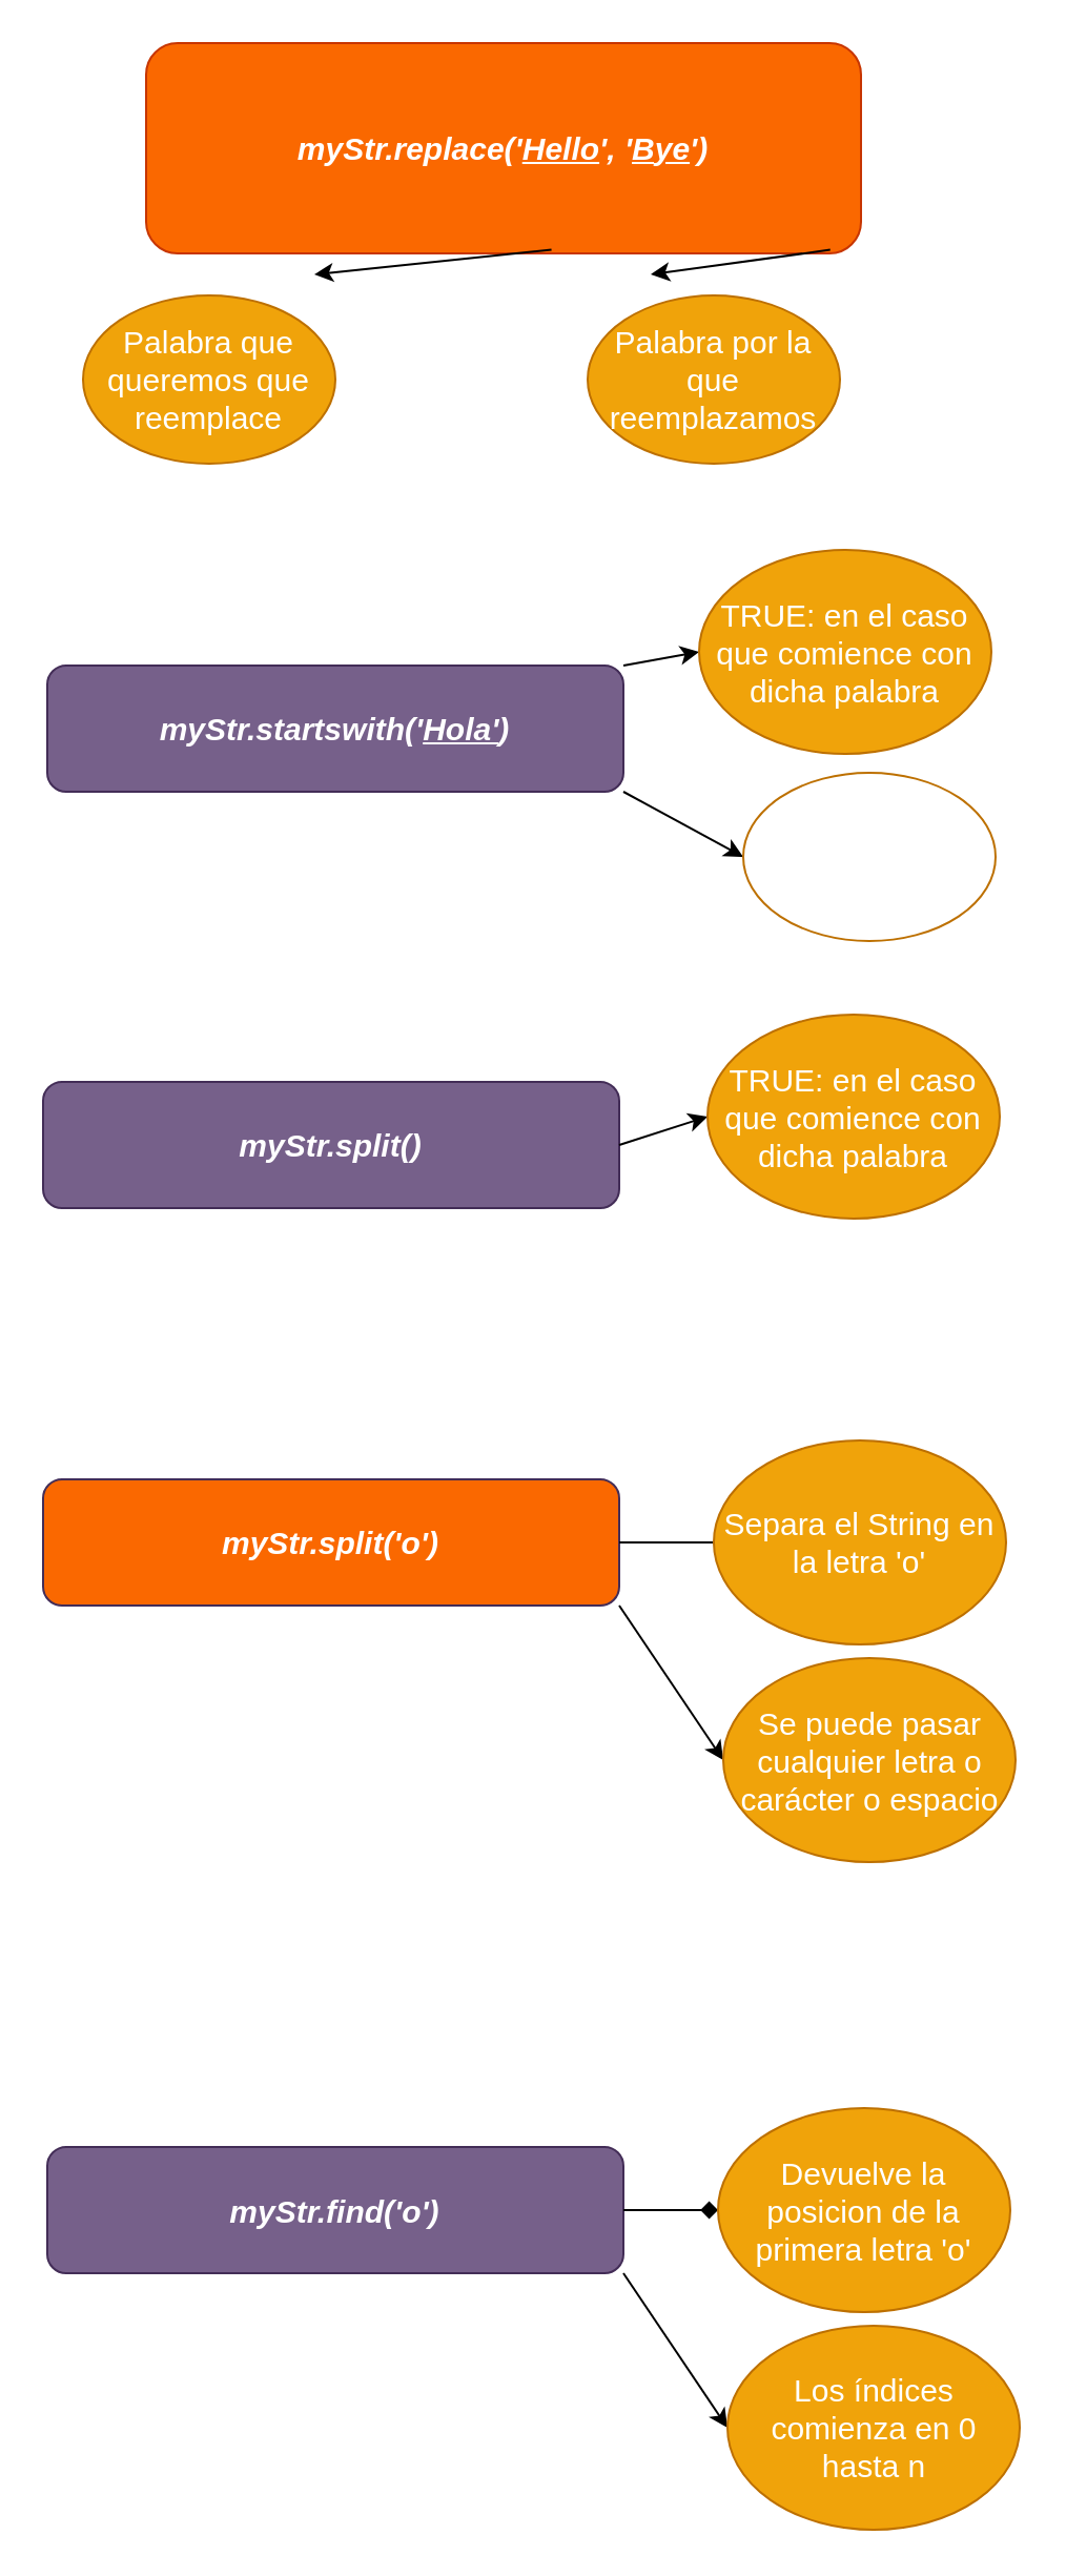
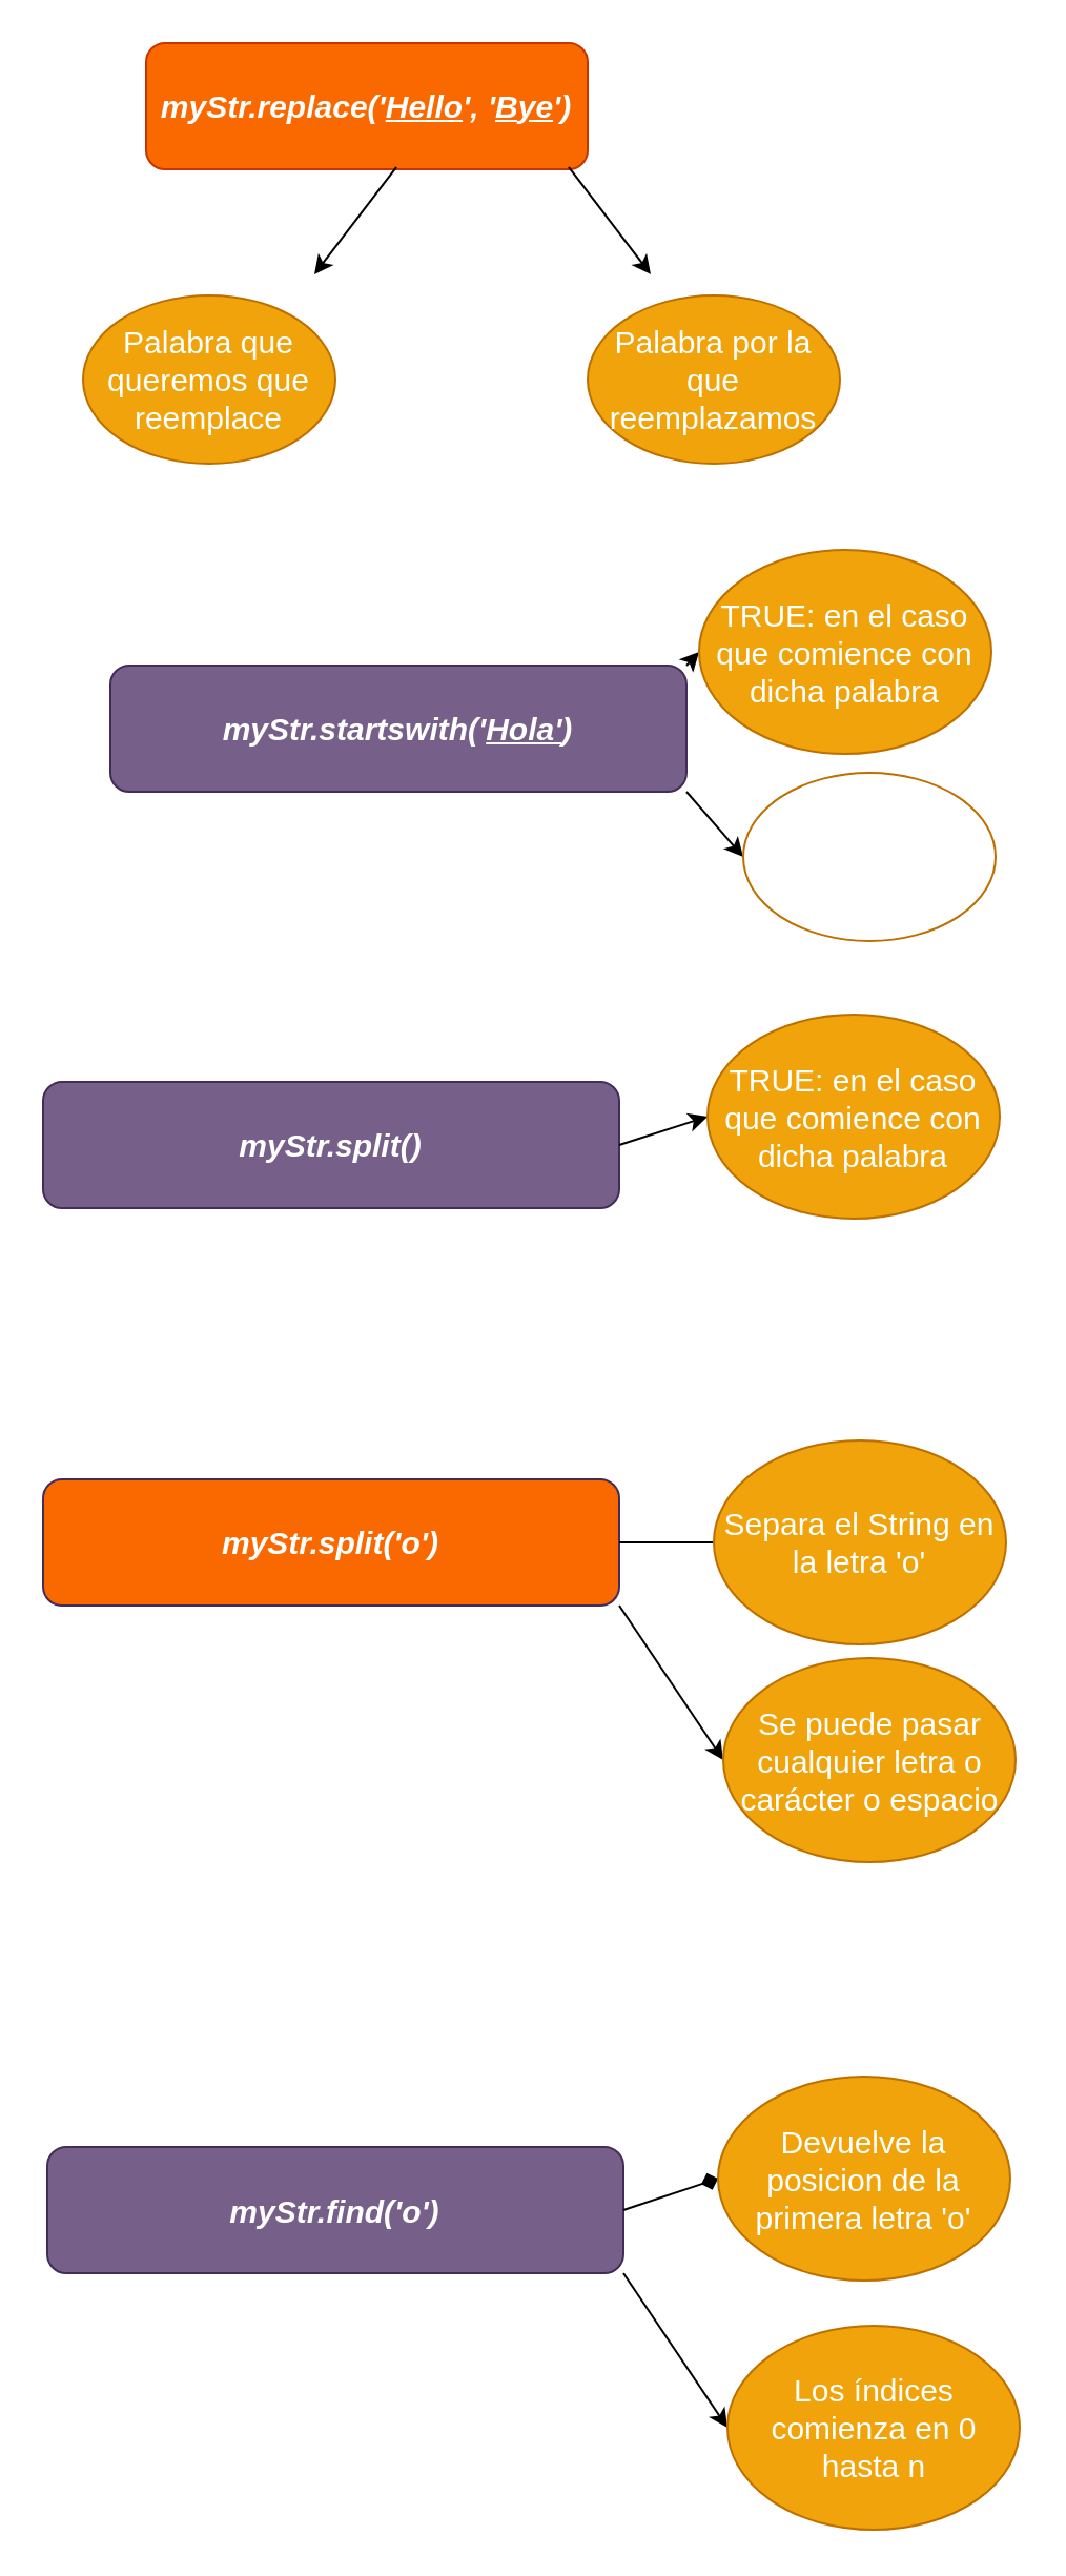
  <mxCell id="0" />
  <mxCell id="1" parent="0" />
- <mxCell id="2" value="&lt;i&gt;&lt;font style=&quot;font-size: 15px&quot;&gt;myStr.replace('&lt;u&gt;Hello&lt;/u&gt;', '&lt;u&gt;Bye&lt;/u&gt;')&lt;/font&gt;&lt;/i&gt;" style="rounded=1;whiteSpace=wrap;html=1;fillColor=#fa6800;strokeColor=#C73500;fontStyle=1;fontSize=15;fontColor=#ffffff;" parent="1" vertex="1"><mxGeometry x="69" y="20" width="340" height="100" as="geometry" /></mxCell>
+ <mxCell id="2" value="&lt;i&gt;&lt;font style=&quot;font-size: 15px&quot;&gt;myStr.replace('&lt;u&gt;Hello&lt;/u&gt;', '&lt;u&gt;Bye&lt;/u&gt;')&lt;/font&gt;&lt;/i&gt;" style="rounded=1;whiteSpace=wrap;html=1;fillColor=#fa6800;strokeColor=#C73500;fontStyle=1;fontSize=15;fontColor=#ffffff;" parent="1" vertex="1"><mxGeometry x="69" y="20" width="210" height="60" as="geometry" /></mxCell>
  <mxCell id="3" value="" style="endArrow=classic;html=1;fontSize=15;exitX=0.567;exitY=0.983;exitDx=0;exitDy=0;exitPerimeter=0;" parent="1" source="2" edge="1"><mxGeometry width="50" height="50" relative="1" as="geometry"><mxPoint x="165" y="80" as="sourcePoint" /><mxPoint x="149" y="130" as="targetPoint" /></mxGeometry></mxCell>
  <mxCell id="4" value="" style="endArrow=classic;html=1;fontSize=15;exitX=0.957;exitY=0.983;exitDx=0;exitDy=0;exitPerimeter=0;" parent="1" source="2" edge="1"><mxGeometry width="50" height="50" relative="1" as="geometry"><mxPoint x="308.07" y="100" as="sourcePoint" /><mxPoint x="309" y="130" as="targetPoint" /><Array as="points" /></mxGeometry></mxCell>
  <mxCell id="5" value="Palabra que queremos que reemplace" style="ellipse;whiteSpace=wrap;html=1;fontSize=15;fillColor=#f0a30a;strokeColor=#BD7000;fontColor=#ffffff;" parent="1" vertex="1"><mxGeometry x="39" y="140" width="120" height="80" as="geometry" /></mxCell>
  <mxCell id="6" value="Palabra por la que reemplazamos" style="ellipse;whiteSpace=wrap;html=1;fontSize=15;fillColor=#f0a30a;strokeColor=#BD7000;fontColor=#ffffff;" parent="1" vertex="1"><mxGeometry x="279" y="140" width="120" height="80" as="geometry" /></mxCell>
- <mxCell id="7" value="&lt;i&gt;&lt;font style=&quot;font-size: 15px&quot;&gt;myStr.startswith('&lt;u&gt;Hola'&lt;/u&gt;)&lt;/font&gt;&lt;/i&gt;" style="rounded=1;whiteSpace=wrap;html=1;fillColor=#76608a;strokeColor=#432D57;fontStyle=1;fontSize=15;fontColor=#ffffff;" parent="1" vertex="1"><mxGeometry x="22" y="316" width="274" height="60" as="geometry" /></mxCell>
+ <mxCell id="7" value="&lt;i&gt;&lt;font style=&quot;font-size: 15px&quot;&gt;myStr.startswith('&lt;u&gt;Hola'&lt;/u&gt;)&lt;/font&gt;&lt;/i&gt;" style="rounded=1;whiteSpace=wrap;html=1;fillColor=#76608a;strokeColor=#432D57;fontStyle=1;fontSize=15;fontColor=#ffffff;" parent="1" vertex="1"><mxGeometry x="52" y="316" width="274" height="60" as="geometry" /></mxCell>
  <mxCell id="8" value="" style="endArrow=classic;html=1;fontSize=15;exitX=1;exitY=1;exitDx=0;exitDy=0;entryX=0;entryY=0.5;entryDx=0;entryDy=0;" parent="1" source="7" target="10" edge="1"><mxGeometry width="50" height="50" relative="1" as="geometry"><mxPoint x="118" y="376" as="sourcePoint" /><mxPoint x="349" y="376" as="targetPoint" /></mxGeometry></mxCell>
  <mxCell id="9" value="" style="endArrow=classic;html=1;fontSize=15;exitX=1;exitY=0;exitDx=0;exitDy=0;entryX=0;entryY=0.5;entryDx=0;entryDy=0;" parent="1" source="7" target="11" edge="1"><mxGeometry width="50" height="50" relative="1" as="geometry"><mxPoint x="261.07" y="396" as="sourcePoint" /><mxPoint x="348" y="316" as="targetPoint" /><Array as="points" /></mxGeometry></mxCell>
  <mxCell id="10" value="FALSE: si no comienza con dicha palabra" style="ellipse;whiteSpace=wrap;html=1;fontSize=15;fillColor=#ffffff;strokeColor=#BD7000;fontColor=#ffffff;" parent="1" vertex="1"><mxGeometry x="353" y="367" width="120" height="80" as="geometry" /></mxCell>
  <mxCell id="11" value="TRUE: en el caso que comience con dicha palabra" style="ellipse;whiteSpace=wrap;html=1;fontSize=15;fillColor=#f0a30a;strokeColor=#BD7000;fontColor=#ffffff;" parent="1" vertex="1"><mxGeometry x="332" y="261" width="139" height="97" as="geometry" /></mxCell>
  <mxCell id="12" value="&lt;i&gt;&lt;font style=&quot;font-size: 15px&quot;&gt;myStr.split()&lt;/font&gt;&lt;/i&gt;" style="rounded=1;whiteSpace=wrap;html=1;fillColor=#76608a;strokeColor=#432D57;fontStyle=1;fontSize=15;fontColor=#ffffff;" parent="1" vertex="1"><mxGeometry x="20" y="514" width="274" height="60" as="geometry" /></mxCell>
  <mxCell id="13" value="" style="endArrow=classic;html=1;fontSize=15;exitX=1;exitY=0.5;exitDx=0;exitDy=0;entryX=0;entryY=0.5;entryDx=0;entryDy=0;" parent="1" source="12" target="14" edge="1"><mxGeometry width="50" height="50" relative="1" as="geometry"><mxPoint x="259.07" y="609" as="sourcePoint" /><mxPoint x="346" y="529" as="targetPoint" /><Array as="points" /></mxGeometry></mxCell>
  <mxCell id="14" value="TRUE: en el caso que comience con dicha palabra" style="ellipse;whiteSpace=wrap;html=1;fontSize=15;fillColor=#f0a30a;strokeColor=#BD7000;fontColor=#ffffff;" parent="1" vertex="1"><mxGeometry x="336" y="482" width="139" height="97" as="geometry" /></mxCell>
  <mxCell id="15" value="&lt;i&gt;&lt;font style=&quot;font-size: 15px&quot;&gt;myStr.split('o')&lt;/font&gt;&lt;/i&gt;" style="rounded=1;whiteSpace=wrap;html=1;fillColor=#fa6800;strokeColor=#432D57;fontStyle=1;fontSize=15;fontColor=#ffffff;" vertex="1" parent="1"><mxGeometry x="20" y="703" width="274" height="60" as="geometry" /></mxCell>
  <mxCell id="16" value="" style="endArrow=none;html=1;fontSize=15;exitX=1;exitY=0.5;exitDx=0;exitDy=0;entryX=0;entryY=0.5;entryDx=0;entryDy=0;" edge="1" parent="1" source="15" target="17"><mxGeometry width="50" height="50" relative="1" as="geometry"><mxPoint x="259.07" y="783" as="sourcePoint" /><mxPoint x="346" y="703" as="targetPoint" /><Array as="points" /></mxGeometry></mxCell>
  <mxCell id="17" value="Separa el String en la letra 'o'" style="ellipse;whiteSpace=wrap;html=1;fontSize=15;fillColor=#f0a30a;strokeColor=#BD7000;fontColor=#ffffff;" vertex="1" parent="1"><mxGeometry x="339" y="684.5" width="139" height="97" as="geometry" /></mxCell>
  <mxCell id="18" value="" style="endArrow=classic;html=1;fontSize=15;exitX=1;exitY=1;exitDx=0;exitDy=0;entryX=0;entryY=0.5;entryDx=0;entryDy=0;" edge="1" parent="1" source="15" target="19"><mxGeometry width="50" height="50" relative="1" as="geometry"><mxPoint x="306" y="809" as="sourcePoint" /><mxPoint x="337" y="809" as="targetPoint" /><Array as="points" /></mxGeometry></mxCell>
  <mxCell id="19" value="Se puede pasar cualquier letra o carácter o espacio" style="ellipse;whiteSpace=wrap;html=1;fontSize=15;fillColor=#f0a30a;strokeColor=#BD7000;fontColor=#ffffff;" vertex="1" parent="1"><mxGeometry x="343.5" y="788" width="139" height="97" as="geometry" /></mxCell>
  <mxCell id="20" value="&lt;i&gt;&lt;font style=&quot;font-size: 15px&quot;&gt;myStr.find('o')&lt;/font&gt;&lt;/i&gt;" style="rounded=1;whiteSpace=wrap;html=1;fillColor=#76608a;strokeColor=#432D57;fontStyle=1;fontSize=15;fontColor=#ffffff;" vertex="1" parent="1"><mxGeometry x="22" y="1020.5" width="274" height="60" as="geometry" /></mxCell>
  <mxCell id="21" value="" style="endArrow=diamond;html=1;fontSize=15;exitX=1;exitY=0.5;exitDx=0;exitDy=0;entryX=0;entryY=0.5;entryDx=0;entryDy=0;" edge="1" parent="1" source="20" target="22"><mxGeometry width="50" height="50" relative="1" as="geometry"><mxPoint x="261.07" y="1100.5" as="sourcePoint" /><mxPoint x="348" y="1020.5" as="targetPoint" /><Array as="points" /></mxGeometry></mxCell>
- <mxCell id="22" value="Devuelve la posicion de la primera letra 'o'" style="ellipse;whiteSpace=wrap;html=1;fontSize=15;fillColor=#f0a30a;strokeColor=#BD7000;fontColor=#ffffff;" vertex="1" parent="1"><mxGeometry x="341" y="1002" width="139" height="97" as="geometry" /></mxCell>
+ <mxCell id="22" value="Devuelve la posicion de la primera letra 'o'" style="ellipse;whiteSpace=wrap;html=1;fontSize=15;fillColor=#f0a30a;strokeColor=#BD7000;fontColor=#ffffff;" vertex="1" parent="1"><mxGeometry x="341" y="987" width="139" height="97" as="geometry" /></mxCell>
  <mxCell id="23" value="" style="endArrow=classic;html=1;fontSize=15;exitX=1;exitY=1;exitDx=0;exitDy=0;entryX=0;entryY=0.5;entryDx=0;entryDy=0;" edge="1" parent="1" source="20" target="24"><mxGeometry width="50" height="50" relative="1" as="geometry"><mxPoint x="308" y="1126.5" as="sourcePoint" /><mxPoint x="339" y="1126.5" as="targetPoint" /><Array as="points" /></mxGeometry></mxCell>
  <mxCell id="24" value="Los índices comienza en 0 hasta n" style="ellipse;whiteSpace=wrap;html=1;fontSize=15;fillColor=#f0a30a;strokeColor=#BD7000;fontColor=#ffffff;" vertex="1" parent="1"><mxGeometry x="345.5" y="1105.5" width="139" height="97" as="geometry" /></mxCell>
